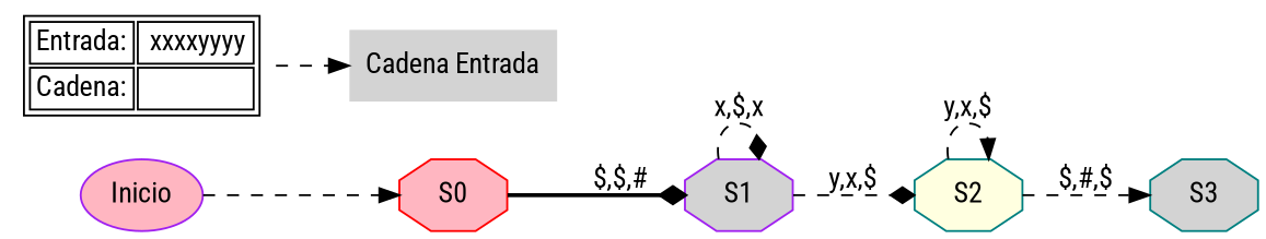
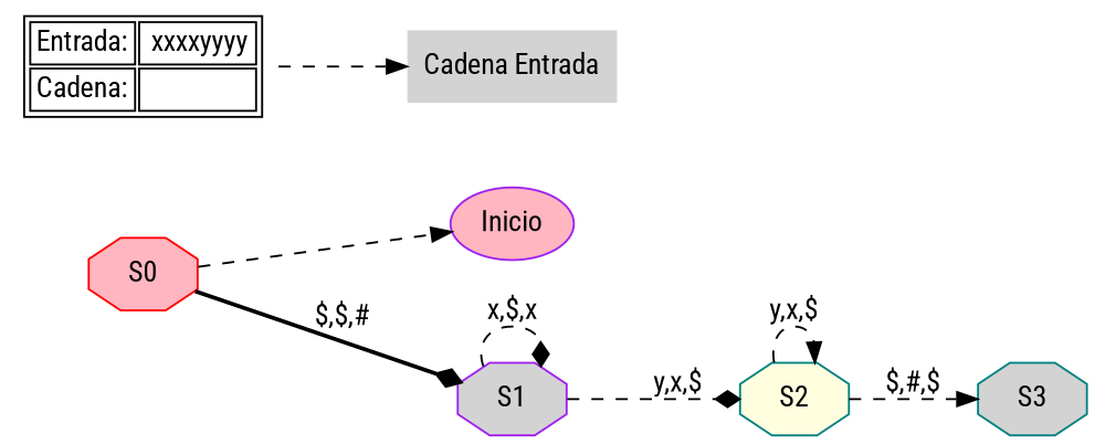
  digraph {
    fontname="Roboto Condensed"
    rankdir=LR
    shape=circle
    node [color=teal fillcolor=lightgrey fontname="Roboto Condensed" shape=octagon style=filled]
    edge [arrowhead=normal fontname="Roboto Condensed" style=dashed]
    Inicio [color=purple fillcolor=lightpink shape=ellipse]
    S0 [color=red fillcolor=lightpink]
    S1 [color=purple]
    S2 [fillcolor=lightyellow]
    S3
    n6 [label=<<TABLE>                             <TR>                             <TD>Entrada:</TD>                             <TD> xxxxyyyy</TD>                             </TR>                             <TR>                             <TD>Cadena:</TD>                             <TD> </TD>                             </TR>                             </TABLE>> shape=plaintext color="" fillcolor="" style=""]
    n7 [label="Cadena Entrada" shape=plaintext]
-   Inicio -> S0
+   S0 -> Inicio
    S0 -> S1 [arrowhead=diamond label="$,$,#" style=bold]
    S1 -> S1 [arrowhead=diamond label="x,$,x"]
    S1 -> S2 [arrowhead=diamond label="y,x,$"]
    S2 -> S2 [label="y,x,$"]
    S2 -> S3 [label="$,#,$"]
    n6 -> n7
  }
